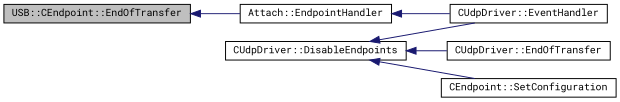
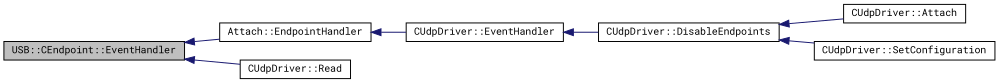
  digraph {
    fontname="Roboto Mono"
    rankdir=LR
    node [color=black fontname="Roboto Mono" fontsize=10 shape=record]
    edge [color=midnightblue dir=back fontname="Roboto Mono" fontsize=10 labelfontname=FreeSans labelfontsize=10 style=solid]
-   n1 [fillcolor=grey75 fontcolor=black height=0.2 label="USB::CEndpoint::EndOfTransfer" style=filled width=0.4]
+   n1 [fillcolor=grey75 fontcolor=black height=0.2 label="USB::CEndpoint::EventHandler" style=filled width=0.4]
    n2 [height=0.2 label="Attach::EndpointHandler" width=0.4]
+   n3 [height=0.2 label="CUdpDriver::Read" width=0.4]
    n4 [height=0.2 label="CUdpDriver::DisableEndpoints" width=0.4]
    n5 [height=0.2 label="CUdpDriver::EventHandler" width=0.4]
-   n6 [height=0.2 label="CUdpDriver::EndOfTransfer" width=0.4]
-   n7 [height=0.2 label="CEndpoint::SetConfiguration" width=0.4]
+   n6 [height=0.2 label="CUdpDriver::Attach" width=0.4]
+   n7 [height=0.2 label="CUdpDriver::SetConfiguration" width=0.4]
    n1 -> n2
+   n1 -> n3
    n2 -> n5
-   n4 -> n5
+   n5 -> n4
    n4 -> n6
    n4 -> n7
  }
